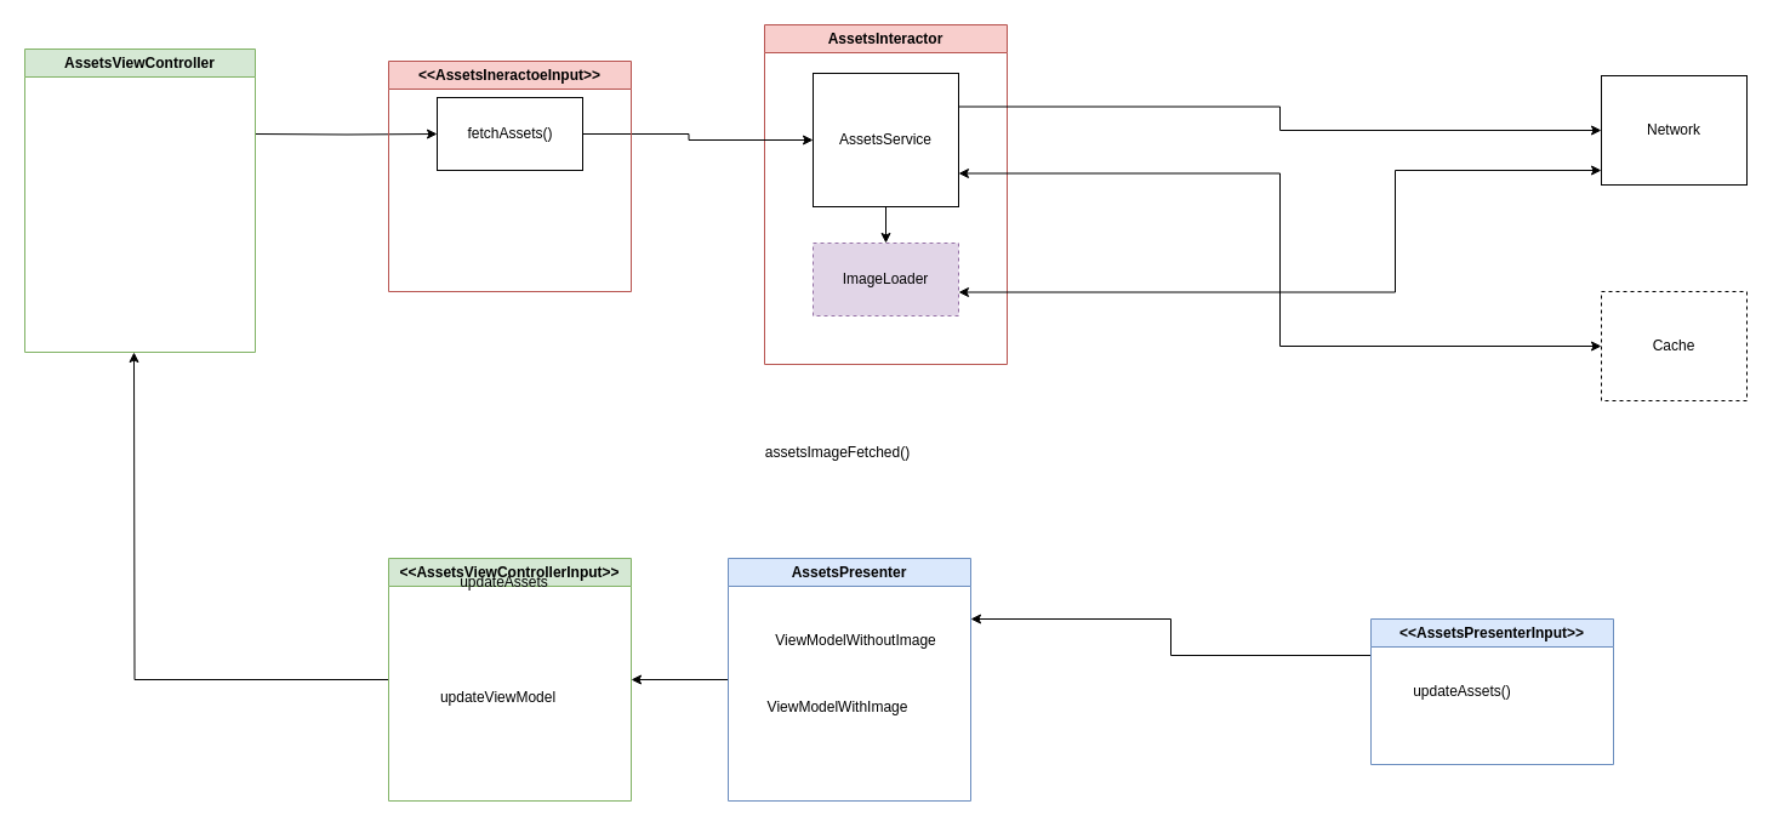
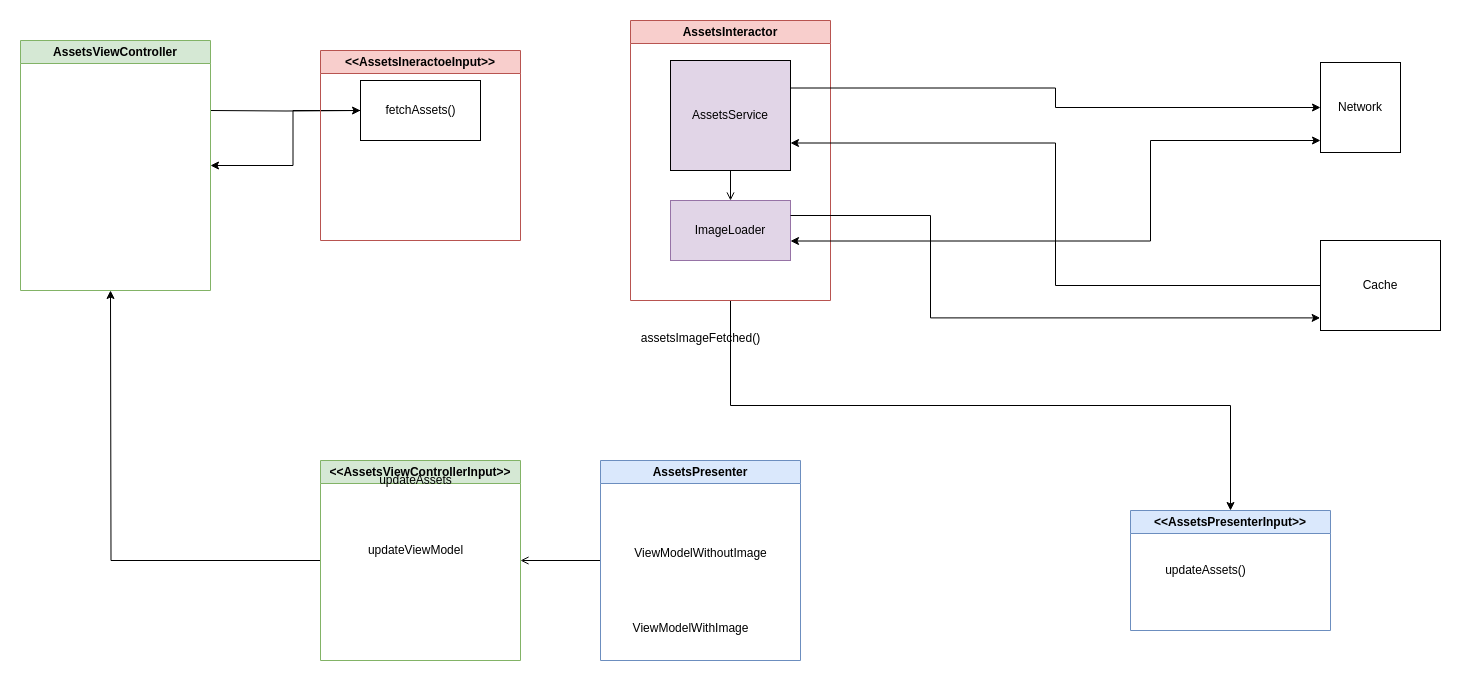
  <mxCell id="0" />
  <mxCell id="1" parent="0" />
  <mxCell id="2" style="edgeStyle=orthogonalEdgeStyle;rounded=0;orthogonalLoop=1;jettySize=auto;html=1;entryX=0;entryY=0.5;entryDx=0;entryDy=0;" edge="1" parent="1" target="18"><mxGeometry relative="1" as="geometry"><mxPoint x="210" y="110" as="sourcePoint" /></mxGeometry></mxCell>
  <mxCell id="3" value="AssetsViewController" style="swimlane;whiteSpace=wrap;html=1;fillColor=#d5e8d4;strokeColor=#82b366;" vertex="1" parent="1"><mxGeometry x="20" y="40" width="190" height="250" as="geometry" /></mxCell>
+ <mxCell id="4" style="edgeStyle=orthogonalEdgeStyle;rounded=0;orthogonalLoop=1;jettySize=auto;html=1;exitX=0.5;exitY=1;exitDx=0;exitDy=0;entryX=0.5;entryY=0;entryDx=0;entryDy=0;" edge="1" parent="1" source="5" target="21"><mxGeometry relative="1" as="geometry" /></mxCell>
  <mxCell id="5" value="AssetsInteractor" style="swimlane;whiteSpace=wrap;html=1;fillColor=#f8cecc;strokeColor=#b85450;" vertex="1" parent="1"><mxGeometry x="630" y="20" width="200" height="280" as="geometry" /></mxCell>
- <mxCell id="6" style="edgeStyle=orthogonalEdgeStyle;rounded=0;orthogonalLoop=1;jettySize=auto;html=1;entryX=0.5;entryY=0;entryDx=0;entryDy=0;" edge="1" parent="5" source="7" target="9"><mxGeometry relative="1" as="geometry" /></mxCell>
- <mxCell id="7" value="AssetsService" style="whiteSpace=wrap;html=1;" vertex="1" parent="5"><mxGeometry x="40" y="40" width="120" height="110" as="geometry" /></mxCell>
+ <mxCell id="6" style="edgeStyle=orthogonalEdgeStyle;rounded=0;orthogonalLoop=1;jettySize=auto;html=1;entryX=0.5;entryY=0;entryDx=0;entryDy=0;endArrow=open;" edge="1" parent="5" source="7" target="9"><mxGeometry relative="1" as="geometry" /></mxCell>
+ <mxCell id="7" value="AssetsService" style="whiteSpace=wrap;html=1;fillColor=#e1d5e7;" vertex="1" parent="5"><mxGeometry x="40" y="40" width="120" height="110" as="geometry" /></mxCell>
  <mxCell id="8" style="edgeStyle=orthogonalEdgeStyle;rounded=0;orthogonalLoop=1;jettySize=auto;html=1;exitX=0.5;exitY=1;exitDx=0;exitDy=0;" edge="1" parent="5" source="7" target="7"><mxGeometry relative="1" as="geometry" /></mxCell>
- <mxCell id="9" value="ImageLoader" style="rounded=0;whiteSpace=wrap;html=1;fillColor=#e1d5e7;strokeColor=#9673a6;dashed=1;" vertex="1" parent="5"><mxGeometry x="40" y="180" width="120" height="60" as="geometry" /></mxCell>
+ <mxCell id="9" value="ImageLoader" style="rounded=0;whiteSpace=wrap;html=1;fillColor=#e1d5e7;strokeColor=#9673a6;" vertex="1" parent="5"><mxGeometry x="40" y="180" width="120" height="60" as="geometry" /></mxCell>
  <mxCell id="10" style="edgeStyle=orthogonalEdgeStyle;rounded=0;orthogonalLoop=1;jettySize=auto;html=1;entryX=0;entryY=0.75;entryDx=0;entryDy=0;startArrow=classic;startFill=1;" edge="1" parent="5"><mxGeometry relative="1" as="geometry"><mxPoint x="160" y="220.5" as="sourcePoint" /><mxPoint x="690" y="120" as="targetPoint" /><Array as="points"><mxPoint x="520" y="220.5" /><mxPoint x="520" y="120.5" /></Array></mxGeometry></mxCell>
- <mxCell id="11" style="edgeStyle=orthogonalEdgeStyle;rounded=0;orthogonalLoop=1;jettySize=auto;html=1;entryX=0;entryY=0.5;entryDx=0;entryDy=0;" edge="1" parent="1" source="19" target="7"><mxGeometry relative="1" as="geometry" /></mxCell>
- <mxCell id="12" style="edgeStyle=orthogonalEdgeStyle;rounded=0;orthogonalLoop=1;jettySize=auto;html=1;entryX=1;entryY=0.5;entryDx=0;entryDy=0;" edge="1" parent="1" source="13" target="24"><mxGeometry relative="1" as="geometry" /></mxCell>
+ <mxCell id="11" style="edgeStyle=orthogonalEdgeStyle;rounded=0;orthogonalLoop=1;jettySize=auto;html=1;" edge="1" parent="1" source="19" target="3"><mxGeometry relative="1" as="geometry" /></mxCell>
+ <mxCell id="12" style="edgeStyle=orthogonalEdgeStyle;rounded=0;orthogonalLoop=1;jettySize=auto;html=1;entryX=1;entryY=0.5;entryDx=0;entryDy=0;endArrow=open;" edge="1" parent="1" source="13" target="24"><mxGeometry relative="1" as="geometry" /></mxCell>
  <mxCell id="13" value="AssetsPresenter" style="swimlane;whiteSpace=wrap;html=1;fillColor=#dae8fc;strokeColor=#6c8ebf;" vertex="1" parent="1"><mxGeometry x="600" y="460" width="200" height="200" as="geometry" /></mxCell>
- <mxCell id="14" value="ViewModelWithoutImage" style="text;html=1;align=center;verticalAlign=middle;resizable=0;points=[];autosize=1;strokeColor=none;fillColor=none;" vertex="1" parent="13"><mxGeometry x="25" y="53" width="160" height="30" as="geometry" /></mxCell>
- <mxCell id="15" value="ViewModelWithImage" style="text;html=1;align=center;verticalAlign=middle;resizable=0;points=[];autosize=1;strokeColor=none;fillColor=none;" vertex="1" parent="13"><mxGeometry x="20" y="108" width="140" height="30" as="geometry" /></mxCell>
+ <mxCell id="14" value="ViewModelWithoutImage" style="text;html=1;align=center;verticalAlign=middle;resizable=0;points=[];autosize=1;strokeColor=none;fillColor=none;" vertex="1" parent="13"><mxGeometry x="20" y="78" width="160" height="30" as="geometry" /></mxCell>
+ <mxCell id="15" value="ViewModelWithImage" style="text;html=1;align=center;verticalAlign=middle;resizable=0;points=[];autosize=1;strokeColor=none;fillColor=none;" vertex="1" parent="13"><mxGeometry x="20" y="153" width="140" height="30" as="geometry" /></mxCell>
  <mxCell id="16" value="&amp;lt;&amp;lt;AssetsIneractoeInput&amp;gt;&amp;gt;" style="swimlane;whiteSpace=wrap;html=1;fillColor=#f8cecc;strokeColor=#b85450;" vertex="1" parent="1"><mxGeometry x="320" y="50" width="200" height="190" as="geometry" /></mxCell>
  <mxCell id="17" value="" style="group" vertex="1" connectable="0" parent="16"><mxGeometry x="40" y="30" width="120" height="60" as="geometry" /></mxCell>
  <mxCell id="18" value="" style="rounded=0;whiteSpace=wrap;html=1;" vertex="1" parent="17"><mxGeometry width="120" height="60" as="geometry" /></mxCell>
  <mxCell id="19" value="&lt;div&gt;&lt;span style=&quot;background-color: initial;&quot;&gt;fetchAssets()&lt;/span&gt;&lt;br&gt;&lt;/div&gt;" style="text;html=1;align=center;verticalAlign=middle;resizable=0;points=[];autosize=1;strokeColor=none;fillColor=none;" vertex="1" parent="17"><mxGeometry x="15" y="15" width="90" height="30" as="geometry" /></mxCell>
- <mxCell id="20" style="edgeStyle=orthogonalEdgeStyle;rounded=0;orthogonalLoop=1;jettySize=auto;html=1;exitX=0;exitY=0.25;exitDx=0;exitDy=0;entryX=1;entryY=0.25;entryDx=0;entryDy=0;" edge="1" parent="1" source="21" target="13"><mxGeometry relative="1" as="geometry" /></mxCell>
  <mxCell id="21" value="&amp;lt;&amp;lt;AssetsPresenter&lt;span style=&quot;background-color: initial;&quot;&gt;Input&amp;gt;&amp;gt;&lt;/span&gt;" style="swimlane;whiteSpace=wrap;html=1;fillColor=#dae8fc;strokeColor=#6c8ebf;" vertex="1" parent="1"><mxGeometry x="1130" y="510" width="200" height="120" as="geometry" /></mxCell>
  <mxCell id="22" value="&lt;div&gt;updateAssets()&lt;/div&gt;" style="text;html=1;align=center;verticalAlign=middle;resizable=0;points=[];autosize=1;strokeColor=none;fillColor=none;" vertex="1" parent="21"><mxGeometry x="20" y="45" width="110" height="30" as="geometry" /></mxCell>
  <mxCell id="23" style="edgeStyle=orthogonalEdgeStyle;rounded=0;orthogonalLoop=1;jettySize=auto;html=1;" edge="1" parent="1" source="24"><mxGeometry relative="1" as="geometry"><mxPoint x="110" y="290" as="targetPoint" /></mxGeometry></mxCell>
  <mxCell id="24" value="&amp;lt;&amp;lt;&lt;span style=&quot;background-color: initial;&quot;&gt;AssetsViewControllerInput&amp;gt;&amp;gt;&lt;/span&gt;" style="swimlane;whiteSpace=wrap;html=1;fillColor=#d5e8d4;strokeColor=#82b366;" vertex="1" parent="1"><mxGeometry x="320" y="460" width="200" height="200" as="geometry" /></mxCell>
  <mxCell id="25" value="up&lt;span style=&quot;background-color: initial;&quot;&gt;dateAssets&lt;/span&gt;" style="text;html=1;align=center;verticalAlign=middle;resizable=0;points=[];autosize=1;strokeColor=none;fillColor=none;" vertex="1" parent="24"><mxGeometry x="45" y="5" width="100" height="30" as="geometry" /></mxCell>
- <mxCell id="26" value="updateViewModel" style="text;html=1;align=center;verticalAlign=middle;resizable=0;points=[];autosize=1;strokeColor=none;fillColor=none;" vertex="1" parent="24"><mxGeometry x="30" y="100" width="120" height="30" as="geometry" /></mxCell>
- <mxCell id="27" value="assetsImageFetched()" style="text;html=1;align=center;verticalAlign=middle;resizable=0;points=[];autosize=1;strokeColor=none;fillColor=none;" vertex="1" parent="1"><mxGeometry x="620" y="358" width="140" height="30" as="geometry" /></mxCell>
- <mxCell id="28" value="Cache" style="rounded=0;whiteSpace=wrap;html=1;dashed=1;" vertex="1" parent="1"><mxGeometry x="1320" y="240" width="120" height="90" as="geometry" /></mxCell>
- <mxCell id="29" value="Network" style="rounded=0;whiteSpace=wrap;html=1;" vertex="1" parent="1"><mxGeometry x="1320" y="62" width="120" height="90" as="geometry" /></mxCell>
+ <mxCell id="26" value="updateViewModel" style="text;html=1;align=center;verticalAlign=middle;resizable=0;points=[];autosize=1;strokeColor=none;fillColor=none;" vertex="1" parent="24"><mxGeometry x="35" y="75" width="120" height="30" as="geometry" /></mxCell>
+ <mxCell id="27" value="assetsImageFetched()" style="text;html=1;align=center;verticalAlign=middle;resizable=0;points=[];autosize=1;strokeColor=none;fillColor=none;" vertex="1" parent="1"><mxGeometry x="630" y="323" width="140" height="30" as="geometry" /></mxCell>
+ <mxCell id="28" value="Cache" style="rounded=0;whiteSpace=wrap;html=1;" vertex="1" parent="1"><mxGeometry x="1320" y="240" width="120" height="90" as="geometry" /></mxCell>
+ <mxCell id="29" value="Network" style="rounded=0;whiteSpace=wrap;html=1;" vertex="1" parent="1"><mxGeometry x="1320" y="62" width="80" height="90" as="geometry" /></mxCell>
  <mxCell id="30" style="edgeStyle=orthogonalEdgeStyle;rounded=0;orthogonalLoop=1;jettySize=auto;html=1;exitX=1;exitY=0.25;exitDx=0;exitDy=0;entryX=0;entryY=0.5;entryDx=0;entryDy=0;" edge="1" parent="1" source="7" target="29"><mxGeometry relative="1" as="geometry" /></mxCell>
- <mxCell id="31" style="edgeStyle=orthogonalEdgeStyle;rounded=0;orthogonalLoop=1;jettySize=auto;html=1;exitX=1;exitY=0.75;exitDx=0;exitDy=0;entryX=0;entryY=0.5;entryDx=0;entryDy=0;startArrow=classic;startFill=1;" edge="1" parent="1" source="7" target="28"><mxGeometry relative="1" as="geometry" /></mxCell>
+ <mxCell id="31" style="edgeStyle=orthogonalEdgeStyle;rounded=0;orthogonalLoop=1;jettySize=auto;html=1;exitX=1;exitY=0.75;exitDx=0;exitDy=0;entryX=0;entryY=0.5;entryDx=0;entryDy=0;startArrow=classic;startFill=1;endArrow=none;" edge="1" parent="1" source="7" target="28"><mxGeometry relative="1" as="geometry" /></mxCell>
+ <mxCell id="32" style="edgeStyle=orthogonalEdgeStyle;rounded=0;orthogonalLoop=1;jettySize=auto;html=1;exitX=1;exitY=0.25;exitDx=0;exitDy=0;entryX=-0.003;entryY=0.86;entryDx=0;entryDy=0;entryPerimeter=0;" edge="1" parent="1" source="9" target="28"><mxGeometry relative="1" as="geometry"><Array as="points"><mxPoint x="930" y="215" /><mxPoint x="930" y="317" /></Array></mxGeometry></mxCell>
